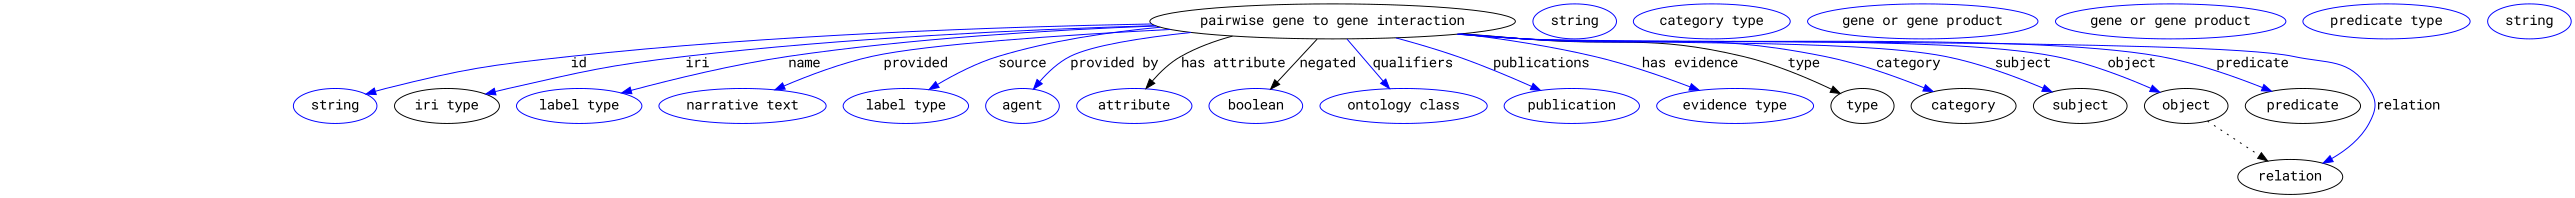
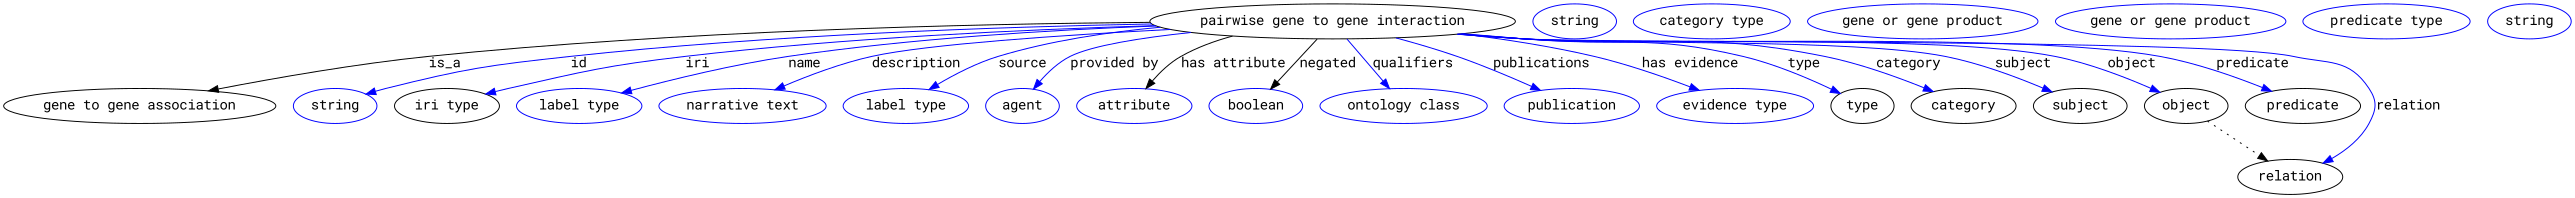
  digraph {
    fontname="Roboto Mono"
    node [fontname="Roboto Mono" color=blue]
    edge [fontname="Roboto Mono" color=blue style=solid]
    n1 [height=0.5 label="pairwise gene to gene interaction" width=4.6399 color=""]
+   "gene to gene association" [height=0.5 width=3.4844 color=""]
    n3 [height=0.5 label=string width=1.0652]
    n4 [color=black height=0.5 label="iri type" width=1.2277]
    n5 [height=0.5 label="label type" width=1.5707]
    n6 [height=0.5 label="narrative text" width=2.0943]
    n7 [height=0.5 label="label type" width=1.5707]
    n8 [height=0.5 label=agent width=1.0291]
    n9 [height=0.5 label=attribute width=1.4443]
    n10 [height=0.5 label=boolean width=1.2999]
    n11 [height=0.5 label="ontology class" width=2.1304]
    n12 [height=0.5 label=publication width=1.7332]
    n13 [height=0.5 label="evidence type" width=2.0943]
    type [height=0.5 width=0.86659 color=""]
    category [height=0.5 width=1.4263 color=""]
    subject [height=0.5 width=1.2277 color=""]
    object [height=0.5 width=1.0832 color=""]
    predicate [height=0.5 width=1.5165 color=""]
    relation [height=0.5 width=1.2999 color=""]
    n20 [height=0.5 label=string width=1.0652]
    n21 [height=0.5 label="category type" width=2.0762]
    n22 [height=0.5 label="gene or gene product" width=3.0692]
    n23 [height=0.5 label="gene or gene product" width=3.0692]
    n24 [height=0.5 label="predicate type" width=2.1665]
    n25 [height=0.5 label=string width=1.0652]
+   n1 -> "gene to gene association" [label=is_a color="" style=""]
    n1 -> n3 [label=id]
    n1 -> n4 [label=iri]
    n1 -> n5 [label=name]
-   n1 -> n6 [label=provided]
+   n1 -> n6 [label=description]
    n1 -> n7 [label=source]
    n1 -> n8 [label="provided by"]
    n1 -> n9 [color=black label="has attribute"]
    n1 -> n10 [color=black label=negated]
    n1 -> n11 [label=qualifiers]
    n1 -> n12 [label=publications]
    n1 -> n13 [label="has evidence"]
-   n1 -> type [color=black label=type]
+   n1 -> type [label=type]
    n1 -> category [label=category]
    n1 -> subject [label=subject]
    n1 -> object [label=object]
    n1 -> predicate [label=predicate]
    n1 -> relation [label=relation]
    object -> relation [style=dotted color=""]
  }
